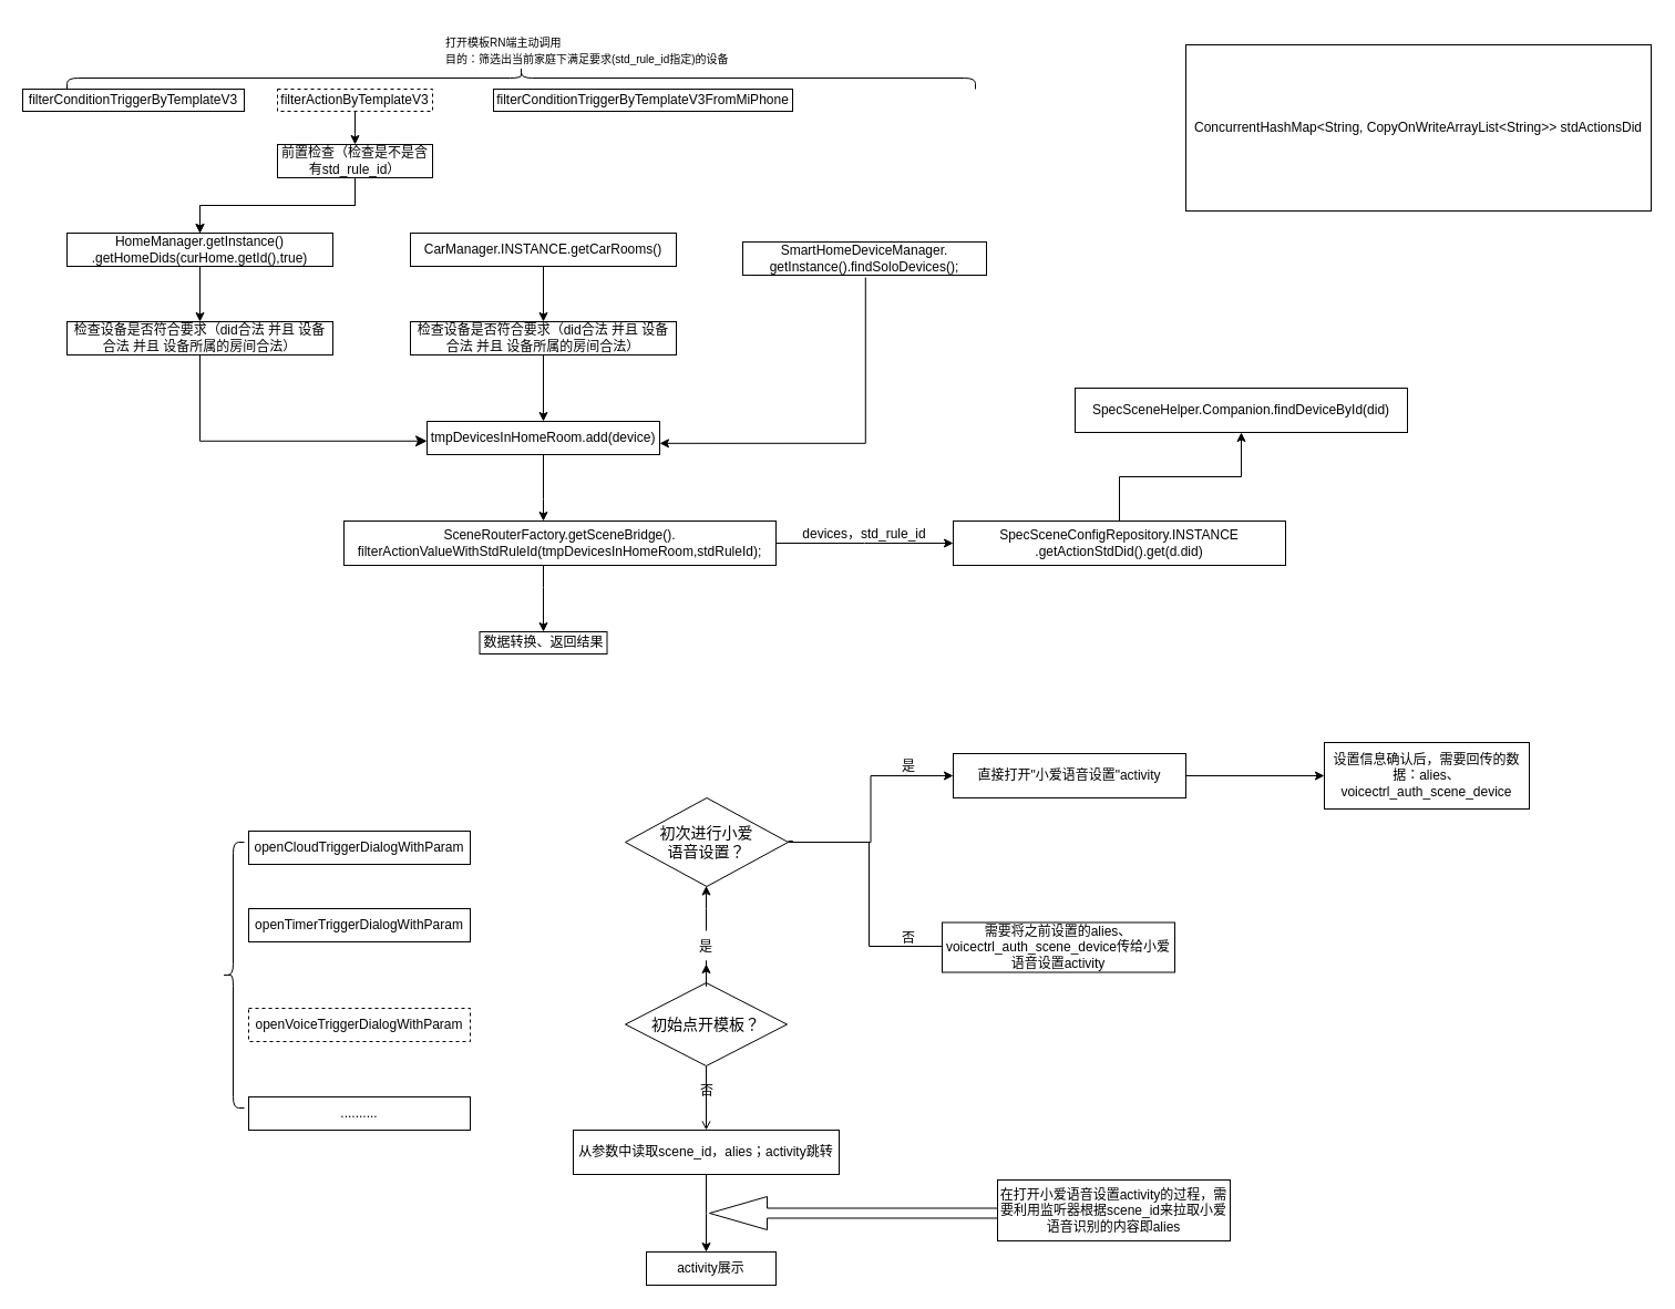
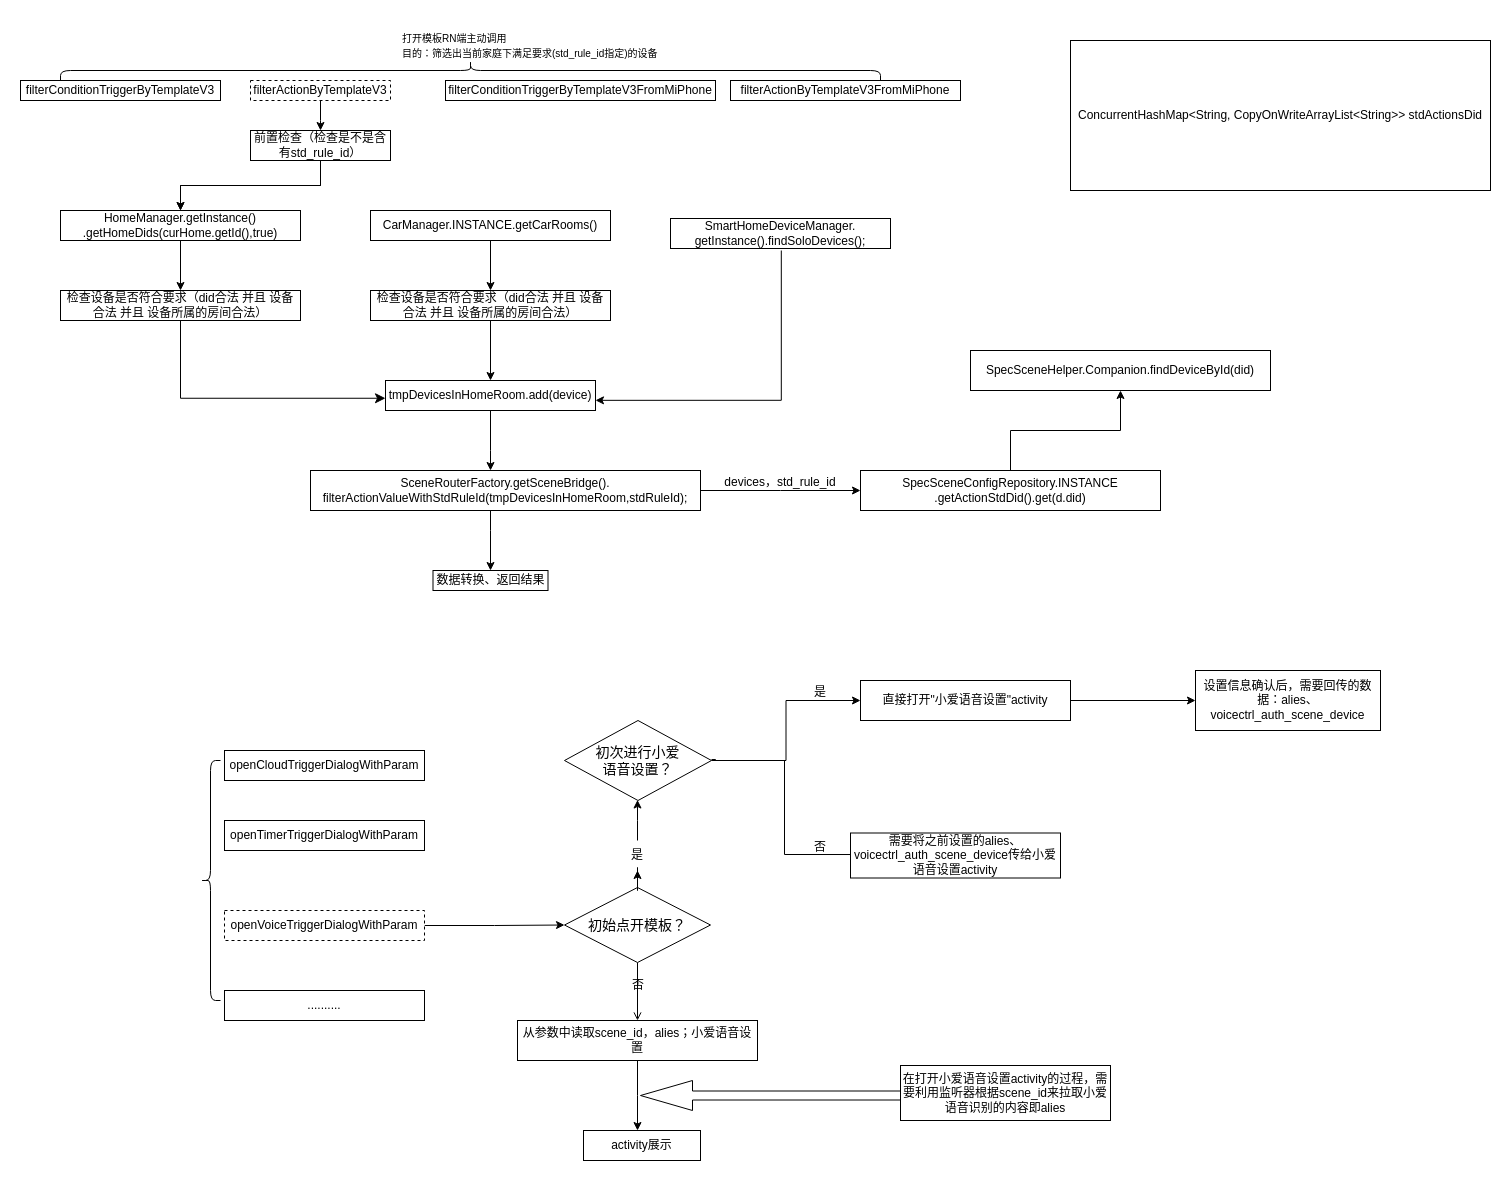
  <mxCell id="0" />
  <mxCell id="1" parent="0" />
  <mxCell id="2" value="openCloudTriggerDialogWithParam" style="rounded=0;whiteSpace=wrap;html=1;" vertex="1" parent="1"><mxGeometry x="224" y="750" width="200" height="30" as="geometry" /></mxCell>
+ <mxCell id="3" value="" style="edgeStyle=orthogonalEdgeStyle;rounded=0;orthogonalLoop=1;jettySize=auto;html=1;" edge="1" parent="1" source="4" target="41"><mxGeometry relative="1" as="geometry" /></mxCell>
  <mxCell id="4" value="openVoiceTriggerDialogWithParam" style="rounded=0;whiteSpace=wrap;html=1;dashed=1;" vertex="1" parent="1"><mxGeometry x="224" y="910" width="200" height="30" as="geometry" /></mxCell>
  <mxCell id="5" value="openTimerTriggerDialogWithParam" style="rounded=0;whiteSpace=wrap;html=1;" vertex="1" parent="1"><mxGeometry x="224" y="820" width="200" height="30" as="geometry" /></mxCell>
  <mxCell id="6" value="filterConditionTriggerByTemplateV3" style="rounded=0;whiteSpace=wrap;html=1;" vertex="1" parent="1"><mxGeometry x="20" y="80" width="200" height="20" as="geometry" /></mxCell>
  <mxCell id="7" value="" style="edgeStyle=orthogonalEdgeStyle;rounded=0;orthogonalLoop=1;jettySize=auto;html=1;entryX=0.5;entryY=0;entryDx=0;entryDy=0;entryPerimeter=0;" edge="1" parent="1" source="8" target="15"><mxGeometry relative="1" as="geometry"><Array as="points"><mxPoint x="320" y="120" /><mxPoint x="320" y="120" /></Array></mxGeometry></mxCell>
  <mxCell id="8" value="filterActionByTemplateV3" style="rounded=0;whiteSpace=wrap;html=1;dashed=1;" vertex="1" parent="1"><mxGeometry x="250" y="80" width="140" height="20" as="geometry" /></mxCell>
  <mxCell id="9" value="filterConditionTriggerByTemplateV3FromMiPhone" style="rounded=0;whiteSpace=wrap;html=1;" vertex="1" parent="1"><mxGeometry x="445" y="80" width="270" height="20" as="geometry" /></mxCell>
+ <mxCell id="10" value="filterActionByTemplateV3FromMiPhone" style="rounded=0;whiteSpace=wrap;html=1;" vertex="1" parent="1"><mxGeometry x="730" y="80" width="230" height="20" as="geometry" /></mxCell>
  <mxCell id="11" value="&lt;font style=&quot;font-size: 10px;&quot;&gt;打开模板RN端主动调用&lt;br&gt;目的：筛选出当前家庭下满足要求(std_rule_id指定)的设备&lt;br&gt;&lt;/font&gt;" style="text;html=1;align=left;verticalAlign=middle;whiteSpace=wrap;rounded=0;" vertex="1" parent="1"><mxGeometry x="400" y="20" width="280" height="50" as="geometry" /></mxCell>
  <mxCell id="12" value="" style="shape=curlyBracket;whiteSpace=wrap;html=1;rounded=1;labelPosition=left;verticalLabelPosition=middle;align=right;verticalAlign=middle;direction=south;" vertex="1" parent="1"><mxGeometry x="60" y="60" width="820" height="20" as="geometry" /></mxCell>
  <mxCell id="13" value="" style="edgeStyle=orthogonalEdgeStyle;rounded=0;orthogonalLoop=1;jettySize=auto;html=1;" edge="1" parent="1" source="15" target="17"><mxGeometry relative="1" as="geometry" /></mxCell>
  <mxCell id="14" value="" style="edgeStyle=orthogonalEdgeStyle;rounded=0;orthogonalLoop=1;jettySize=auto;html=1;" edge="1" parent="1" source="15" target="17"><mxGeometry relative="1" as="geometry" /></mxCell>
  <mxCell id="15" value="前置检查（检查是不是含有std_rule_id）" style="rounded=0;whiteSpace=wrap;html=1;" vertex="1" parent="1"><mxGeometry x="250" y="130" width="140" height="30" as="geometry" /></mxCell>
  <mxCell id="16" value="" style="edgeStyle=orthogonalEdgeStyle;rounded=0;orthogonalLoop=1;jettySize=auto;html=1;" edge="1" parent="1" source="17" target="18"><mxGeometry relative="1" as="geometry" /></mxCell>
  <mxCell id="17" value="HomeManager.getInstance()&lt;br&gt;.getHomeDids(curHome.getId(),true)" style="rounded=0;whiteSpace=wrap;html=1;" vertex="1" parent="1"><mxGeometry x="60" y="210" width="240" height="30" as="geometry" /></mxCell>
  <mxCell id="18" value="检查设备是否符合要求（did合法 并且 设备合法 并且 设备所属的房间合法）" style="rounded=0;whiteSpace=wrap;html=1;" vertex="1" parent="1"><mxGeometry x="60" y="290" width="240" height="30" as="geometry" /></mxCell>
  <mxCell id="19" value="" style="edgeStyle=orthogonalEdgeStyle;rounded=0;orthogonalLoop=1;jettySize=auto;html=1;" edge="1" parent="1" source="20" target="22"><mxGeometry relative="1" as="geometry" /></mxCell>
  <mxCell id="20" value="&lt;span style=&quot;text-align: left;&quot;&gt;CarManager.INSTANCE.getCarRooms()&lt;/span&gt;" style="rounded=0;whiteSpace=wrap;html=1;" vertex="1" parent="1"><mxGeometry x="370" y="210" width="240" height="30" as="geometry" /></mxCell>
  <mxCell id="21" value="" style="edgeStyle=orthogonalEdgeStyle;rounded=0;orthogonalLoop=1;jettySize=auto;html=1;" edge="1" parent="1" source="22" target="26"><mxGeometry relative="1" as="geometry" /></mxCell>
  <mxCell id="22" value="检查设备是否符合要求（did合法 并且 设备合法 并且 设备所属的房间合法）" style="rounded=0;whiteSpace=wrap;html=1;" vertex="1" parent="1"><mxGeometry x="370" y="290" width="240" height="30" as="geometry" /></mxCell>
  <mxCell id="23" value="" style="edgeStyle=orthogonalEdgeStyle;rounded=0;orthogonalLoop=1;jettySize=auto;html=1;entryX=0.996;entryY=0.328;entryDx=0;entryDy=0;entryPerimeter=0;" edge="1" parent="1"><mxGeometry relative="1" as="geometry"><mxPoint x="780.806" y="250" as="sourcePoint" /><mxPoint x="595" y="399.84" as="targetPoint" /><Array as="points"><mxPoint x="780.84" y="400" /></Array></mxGeometry></mxCell>
  <mxCell id="24" value="SmartHomeDeviceManager.&lt;br&gt;getInstance().findSoloDevices();" style="rounded=0;whiteSpace=wrap;html=1;" vertex="1" parent="1"><mxGeometry x="670" y="218" width="220" height="30" as="geometry" /></mxCell>
  <mxCell id="25" value="" style="edgeStyle=orthogonalEdgeStyle;rounded=0;orthogonalLoop=1;jettySize=auto;html=1;" edge="1" parent="1" source="26" target="29"><mxGeometry relative="1" as="geometry"><Array as="points"><mxPoint x="490" y="450" /><mxPoint x="490" y="450" /></Array></mxGeometry></mxCell>
  <mxCell id="26" value="tmpDevicesInHomeRoom.add(device)" style="rounded=0;whiteSpace=wrap;html=1;" vertex="1" parent="1"><mxGeometry x="385" y="380" width="210" height="30" as="geometry" /></mxCell>
  <mxCell id="27" value="" style="edgeStyle=orthogonalEdgeStyle;rounded=0;orthogonalLoop=1;jettySize=auto;html=1;" edge="1" parent="1" source="29" target="31"><mxGeometry relative="1" as="geometry"><Array as="points"><mxPoint x="490" y="530" /><mxPoint x="490" y="530" /></Array></mxGeometry></mxCell>
  <mxCell id="28" value="" style="edgeStyle=orthogonalEdgeStyle;rounded=0;orthogonalLoop=1;jettySize=auto;html=1;" edge="1" parent="1" source="29"><mxGeometry relative="1" as="geometry"><mxPoint x="860" y="490" as="targetPoint" /></mxGeometry></mxCell>
  <mxCell id="29" value="SceneRouterFactory.getSceneBridge().&lt;br&gt;filterActionValueWithStdRuleId(tmpDevicesInHomeRoom,stdRuleId);" style="rounded=0;whiteSpace=wrap;html=1;" vertex="1" parent="1"><mxGeometry x="310" y="470" width="390" height="40" as="geometry" /></mxCell>
  <mxCell id="30" value="" style="edgeStyle=elbowEdgeStyle;elbow=horizontal;endArrow=classic;html=1;curved=0;rounded=0;endSize=8;startSize=8;exitX=0.5;exitY=1;exitDx=0;exitDy=0;exitPerimeter=0;" edge="1" parent="1" source="18"><mxGeometry width="50" height="50" relative="1" as="geometry"><mxPoint x="29.72" y="370" as="sourcePoint" /><mxPoint x="385" y="397.75" as="targetPoint" /><Array as="points"><mxPoint x="180" y="370" /></Array></mxGeometry></mxCell>
  <mxCell id="31" value="数据转换、返回结果" style="whiteSpace=wrap;html=1;rounded=0;" vertex="1" parent="1"><mxGeometry x="432.5" y="570" width="115" height="20" as="geometry" /></mxCell>
  <mxCell id="32" value="devices，std_rule_id" style="text;html=1;align=center;verticalAlign=middle;whiteSpace=wrap;rounded=0;" vertex="1" parent="1"><mxGeometry x="720" y="467" width="120" height="30" as="geometry" /></mxCell>
  <mxCell id="33" value="" style="edgeStyle=orthogonalEdgeStyle;rounded=0;orthogonalLoop=1;jettySize=auto;html=1;" edge="1" parent="1" source="34" target="35"><mxGeometry relative="1" as="geometry" /></mxCell>
  <mxCell id="34" value="SpecSceneConfigRepository.INSTANCE&lt;br&gt;.getActionStdDid().get(d.did)" style="rounded=0;whiteSpace=wrap;html=1;" vertex="1" parent="1"><mxGeometry x="860" y="470" width="300" height="40" as="geometry" /></mxCell>
  <mxCell id="35" value="SpecSceneHelper.Companion.findDeviceById(did)" style="rounded=0;whiteSpace=wrap;html=1;" vertex="1" parent="1"><mxGeometry x="970" y="350" width="300" height="40" as="geometry" /></mxCell>
  <mxCell id="36" value="ConcurrentHashMap&amp;lt;String, CopyOnWriteArrayList&amp;lt;String&amp;gt;&amp;gt; stdActionsDid" style="rounded=0;whiteSpace=wrap;html=1;" vertex="1" parent="1"><mxGeometry x="1070" y="40" width="420" height="150" as="geometry" /></mxCell>
  <mxCell id="37" value="" style="shape=curlyBracket;whiteSpace=wrap;html=1;rounded=1;labelPosition=left;verticalLabelPosition=middle;align=right;verticalAlign=middle;" vertex="1" parent="1"><mxGeometry x="200" y="760" width="20" height="240" as="geometry" /></mxCell>
  <mxCell id="38" value=".........." style="rounded=0;whiteSpace=wrap;html=1;" vertex="1" parent="1"><mxGeometry x="224" y="990" width="200" height="30" as="geometry" /></mxCell>
  <mxCell id="39" value="" style="edgeStyle=orthogonalEdgeStyle;rounded=0;orthogonalLoop=1;jettySize=auto;html=1;endArrow=open;" edge="1" parent="1" source="41" target="43"><mxGeometry relative="1" as="geometry" /></mxCell>
  <mxCell id="40" value="" style="edgeStyle=orthogonalEdgeStyle;rounded=0;orthogonalLoop=1;jettySize=auto;html=1;" edge="1" parent="1" source="49"><mxGeometry relative="1" as="geometry"><mxPoint x="637" y="799.5" as="targetPoint" /></mxGeometry></mxCell>
  <mxCell id="41" value="&lt;font style=&quot;font-size: 14px;&quot;&gt;初始点开模板？&lt;/font&gt;" style="rhombus;whiteSpace=wrap;html=1;rounded=0;" vertex="1" parent="1"><mxGeometry x="564" y="887" width="146" height="75" as="geometry" /></mxCell>
  <mxCell id="42" value="" style="edgeStyle=orthogonalEdgeStyle;rounded=0;orthogonalLoop=1;jettySize=auto;html=1;" edge="1" parent="1" source="43"><mxGeometry relative="1" as="geometry"><mxPoint x="637" y="1130" as="targetPoint" /></mxGeometry></mxCell>
- <mxCell id="43" value="从参数中读取scene_id，alies；activity跳转" style="rounded=0;whiteSpace=wrap;html=1;" vertex="1" parent="1"><mxGeometry x="517" y="1020" width="240" height="40" as="geometry" /></mxCell>
+ <mxCell id="43" value="从参数中读取scene_id，alies；小爱语音设置" style="rounded=0;whiteSpace=wrap;html=1;" vertex="1" parent="1"><mxGeometry x="517" y="1020" width="240" height="40" as="geometry" /></mxCell>
  <mxCell id="44" value="" style="edgeStyle=orthogonalEdgeStyle;rounded=0;orthogonalLoop=1;jettySize=auto;html=1;" edge="1" parent="1" source="46" target="51"><mxGeometry relative="1" as="geometry" /></mxCell>
  <mxCell id="45" value="" style="edgeStyle=orthogonalEdgeStyle;rounded=0;orthogonalLoop=1;jettySize=auto;html=1;entryX=-0.017;entryY=0.617;entryDx=0;entryDy=0;entryPerimeter=0;exitX=1;exitY=0.488;exitDx=0;exitDy=0;exitPerimeter=0;" edge="1" parent="1" source="46"><mxGeometry relative="1" as="geometry"><mxPoint x="715" y="750" as="sourcePoint" /><mxPoint x="861.96" y="854.02" as="targetPoint" /><Array as="points"><mxPoint x="715" y="759" /><mxPoint x="715" y="760" /><mxPoint x="784" y="760" /><mxPoint x="784" y="854" /></Array></mxGeometry></mxCell>
  <mxCell id="46" value="&lt;font style=&quot;font-size: 14px;&quot;&gt;初次进行小爱&lt;br&gt;语音设置？&lt;/font&gt;" style="rhombus;whiteSpace=wrap;html=1;" vertex="1" parent="1"><mxGeometry x="564" y="720" width="147" height="80" as="geometry" /></mxCell>
  <mxCell id="47" value="否" style="text;html=1;align=center;verticalAlign=middle;whiteSpace=wrap;rounded=0;" vertex="1" parent="1"><mxGeometry x="607.5" y="970" width="60" height="30" as="geometry" /></mxCell>
  <mxCell id="48" value="" style="edgeStyle=orthogonalEdgeStyle;rounded=0;orthogonalLoop=1;jettySize=auto;html=1;" edge="1" parent="1" source="41" target="49"><mxGeometry relative="1" as="geometry"><mxPoint x="637" y="887" as="sourcePoint" /><mxPoint x="637" y="799.5" as="targetPoint" /></mxGeometry></mxCell>
  <mxCell id="49" value="是" style="text;html=1;align=center;verticalAlign=middle;whiteSpace=wrap;rounded=0;" vertex="1" parent="1"><mxGeometry x="607" y="840" width="60" height="30" as="geometry" /></mxCell>
  <mxCell id="50" value="" style="edgeStyle=orthogonalEdgeStyle;rounded=0;orthogonalLoop=1;jettySize=auto;html=1;" edge="1" parent="1" source="51" target="58"><mxGeometry relative="1" as="geometry" /></mxCell>
  <mxCell id="51" value="直接打开&quot;小爱语音设置&quot;activity" style="whiteSpace=wrap;html=1;" vertex="1" parent="1"><mxGeometry x="860" y="680" width="210" height="40" as="geometry" /></mxCell>
  <mxCell id="52" value="需要将之前设置的alies、voicectrl_auth_scene_device传给小爱语音设置activity" style="whiteSpace=wrap;html=1;" vertex="1" parent="1"><mxGeometry x="850" y="832.5" width="210" height="45" as="geometry" /></mxCell>
  <mxCell id="53" value="否" style="text;html=1;align=center;verticalAlign=middle;whiteSpace=wrap;rounded=0;" vertex="1" parent="1"><mxGeometry x="790" y="832" width="60" height="30" as="geometry" /></mxCell>
  <mxCell id="54" value="是" style="text;html=1;align=center;verticalAlign=middle;whiteSpace=wrap;rounded=0;" vertex="1" parent="1"><mxGeometry x="790" y="677" width="60" height="30" as="geometry" /></mxCell>
  <mxCell id="55" value="activity展示" style="whiteSpace=wrap;html=1;rounded=0;" vertex="1" parent="1"><mxGeometry x="583" y="1130" width="117" height="30" as="geometry" /></mxCell>
  <mxCell id="56" value="" style="shape=singleArrow;direction=west;whiteSpace=wrap;html=1;" vertex="1" parent="1"><mxGeometry x="640" y="1080" width="260" height="30" as="geometry" /></mxCell>
  <mxCell id="57" value="在打开小爱语音设置activity的过程，需要利用监听器根据scene_id来拉取小爱语音识别的内容即alies" style="rounded=0;whiteSpace=wrap;html=1;" vertex="1" parent="1"><mxGeometry x="900" y="1065" width="210" height="55" as="geometry" /></mxCell>
  <mxCell id="58" value="设置信息确认后，需要回传的数据：alies、voicectrl_auth_scene_device" style="whiteSpace=wrap;html=1;" vertex="1" parent="1"><mxGeometry x="1195" y="670" width="185" height="60" as="geometry" /></mxCell>
